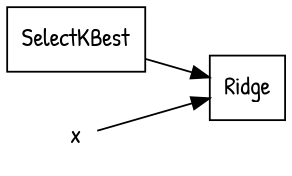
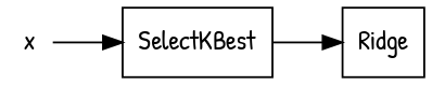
  digraph {
    fontname="Patrick Hand"
    rankdir=LR
    node [fontname="Patrick Hand" shape=box]
    edge [fontname="Patrick Hand"]
    n1 [label=SelectKBest width=0]
    n2 [label=Ridge width=0]
    x [shape=plaintext width=0]
    n1 -> n2
-   x -> n2
+   x -> n1
  }
